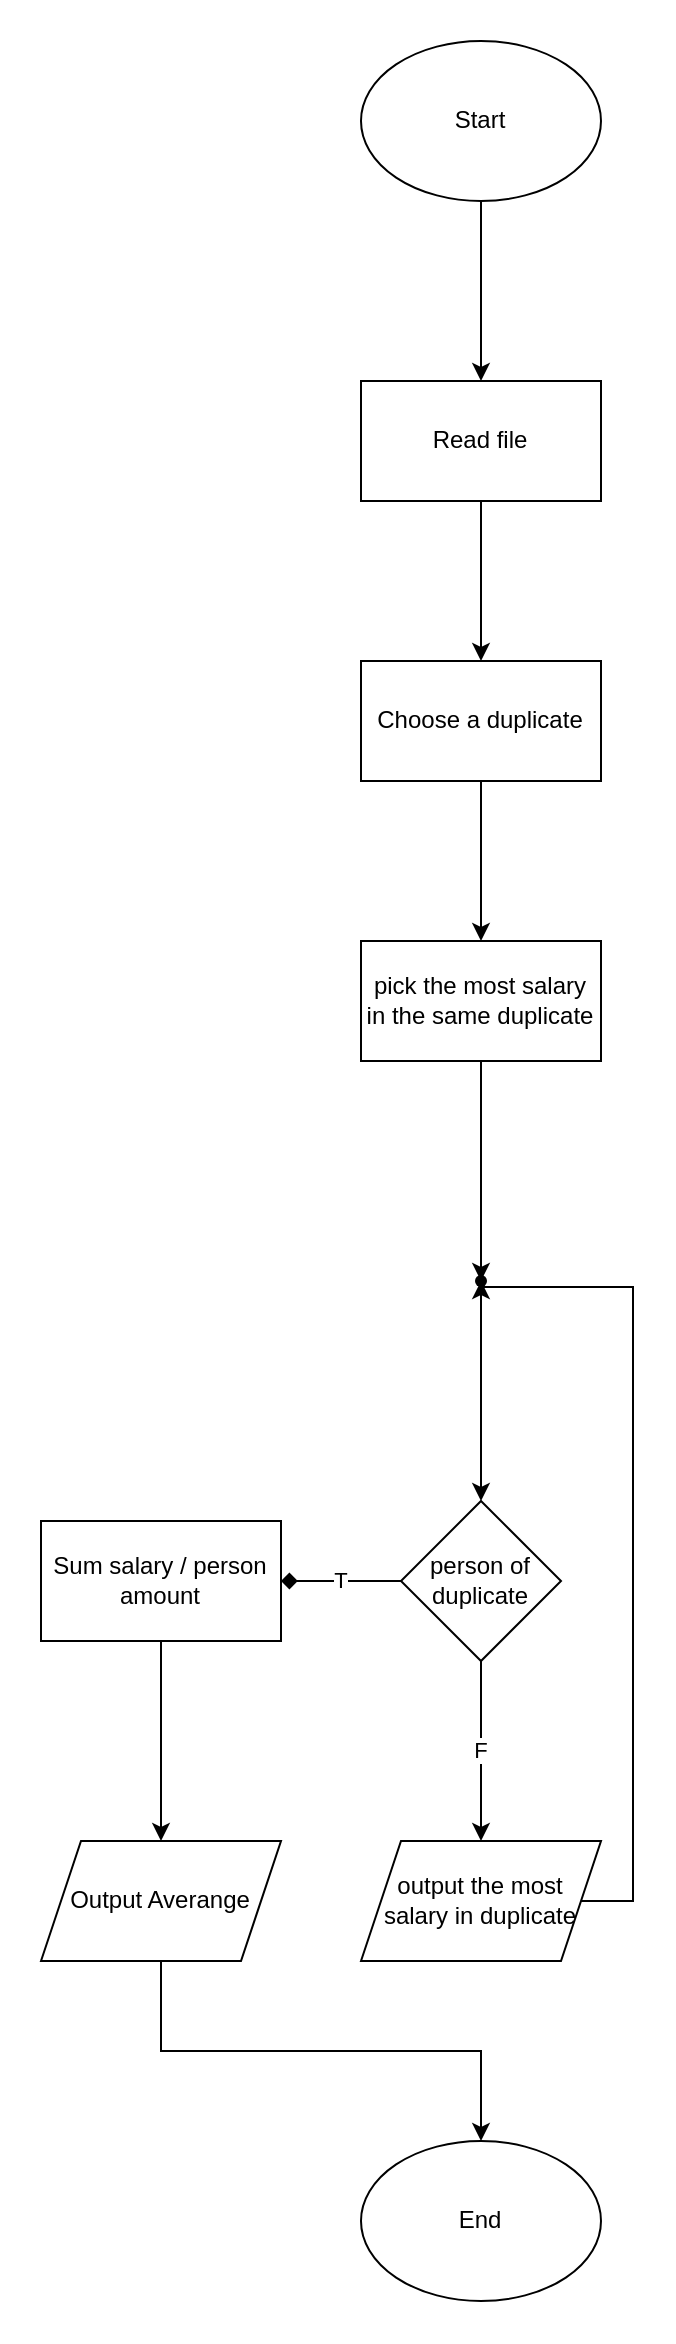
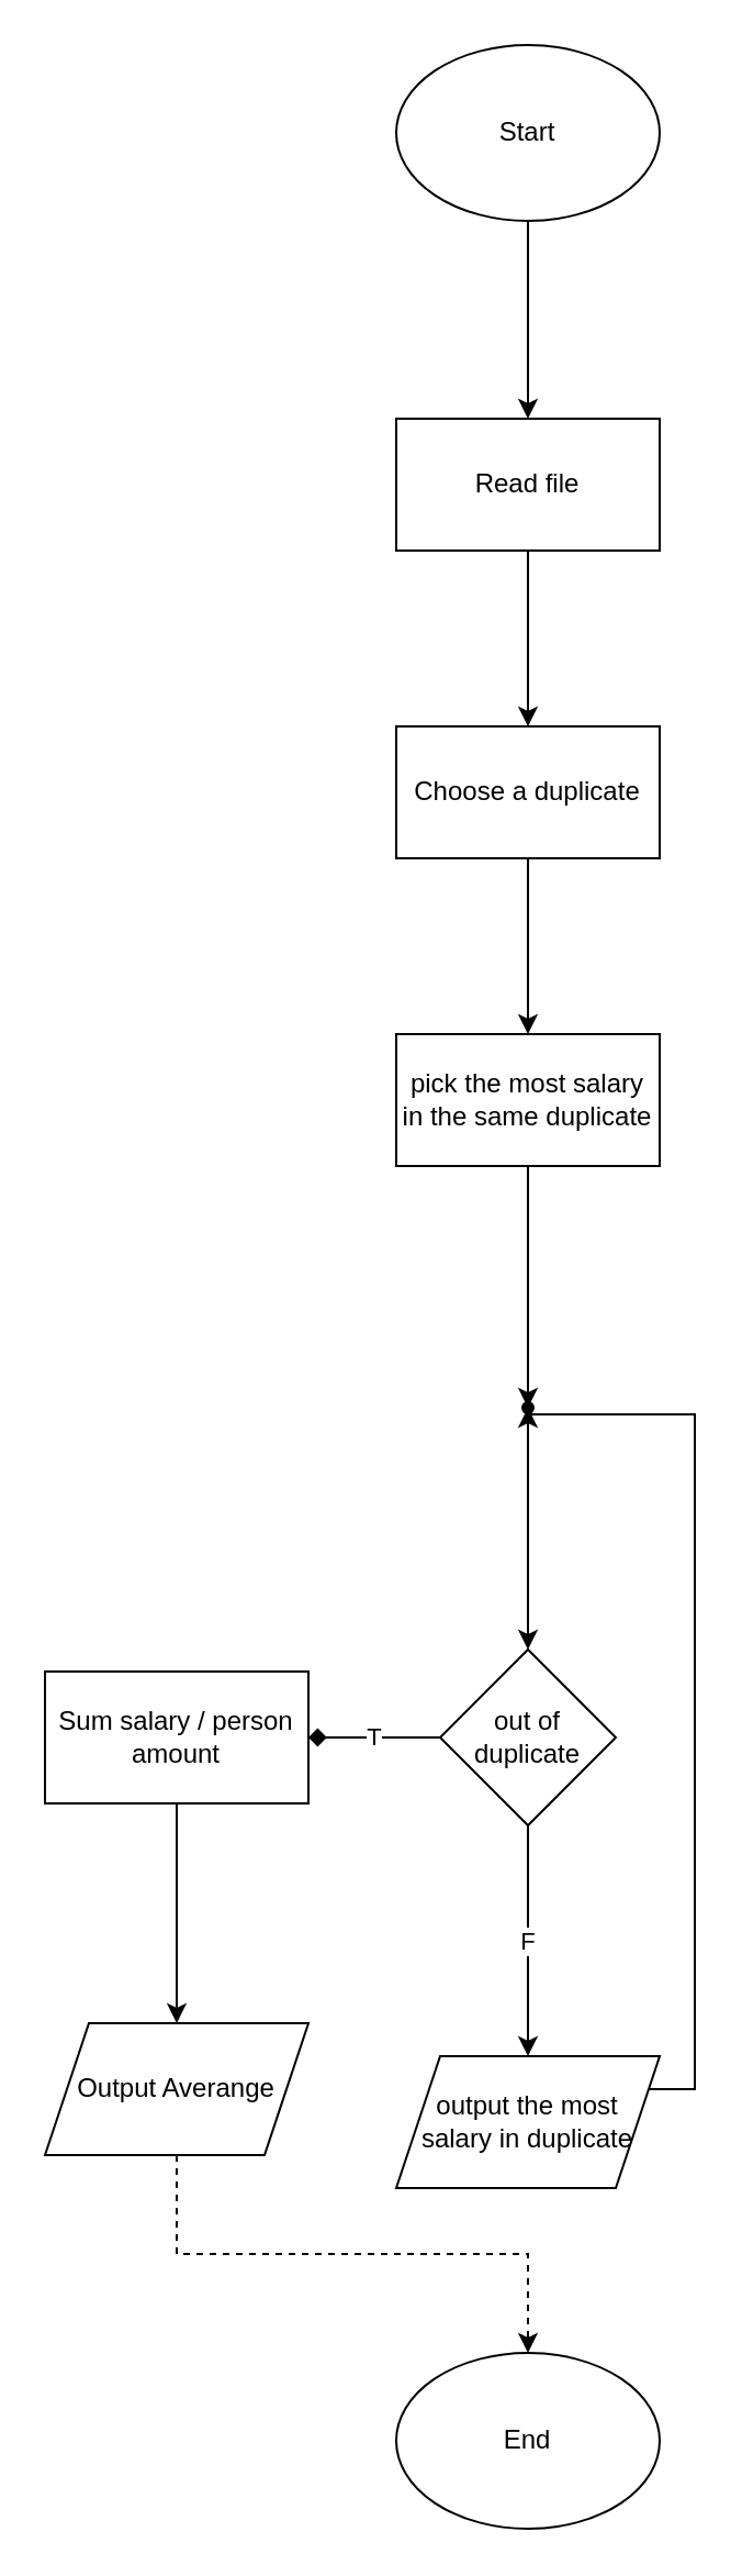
  <mxCell id="0" />
  <mxCell id="1" parent="0" />
  <mxCell id="2" value="" style="edgeStyle=orthogonalEdgeStyle;rounded=0;orthogonalLoop=1;jettySize=auto;html=1;" edge="1" parent="1" source="3" target="5"><mxGeometry relative="1" as="geometry" /></mxCell>
  <mxCell id="3" value="Start" style="ellipse;whiteSpace=wrap;html=1;" vertex="1" parent="1"><mxGeometry x="180" y="20" width="120" height="80" as="geometry" /></mxCell>
  <mxCell id="4" value="" style="edgeStyle=orthogonalEdgeStyle;rounded=0;orthogonalLoop=1;jettySize=auto;html=1;" edge="1" parent="1" source="5" target="7"><mxGeometry relative="1" as="geometry" /></mxCell>
  <mxCell id="5" value="Read file" style="whiteSpace=wrap;html=1;" vertex="1" parent="1"><mxGeometry x="180" y="190" width="120" height="60" as="geometry" /></mxCell>
  <mxCell id="6" value="" style="edgeStyle=orthogonalEdgeStyle;rounded=0;orthogonalLoop=1;jettySize=auto;html=1;" edge="1" parent="1" source="7" target="9"><mxGeometry relative="1" as="geometry" /></mxCell>
  <mxCell id="7" value="&lt;div style=&quot;text-align: left;&quot;&gt;&lt;span style=&quot;background-color: initial;&quot;&gt;Choose a duplicate&lt;/span&gt;&lt;/div&gt;" style="whiteSpace=wrap;html=1;" vertex="1" parent="1"><mxGeometry x="180" y="330" width="120" height="60" as="geometry" /></mxCell>
  <mxCell id="8" value="" style="edgeStyle=orthogonalEdgeStyle;rounded=0;orthogonalLoop=1;jettySize=auto;html=1;" edge="1" parent="1" source="9" target="15"><mxGeometry relative="1" as="geometry" /></mxCell>
  <mxCell id="9" value="pick the most salary in the same duplicate" style="whiteSpace=wrap;html=1;" vertex="1" parent="1"><mxGeometry x="180" y="470" width="120" height="60" as="geometry" /></mxCell>
  <mxCell id="10" value="F" style="edgeStyle=orthogonalEdgeStyle;rounded=0;orthogonalLoop=1;jettySize=auto;html=1;" edge="1" parent="1" source="12" target="13"><mxGeometry relative="1" as="geometry" /></mxCell>
  <mxCell id="11" value="T" style="edgeStyle=orthogonalEdgeStyle;rounded=0;orthogonalLoop=1;jettySize=auto;html=1;endArrow=diamond;" edge="1" parent="1" source="12" target="18"><mxGeometry relative="1" as="geometry" /></mxCell>
- <mxCell id="12" value="person of duplicate" style="rhombus;whiteSpace=wrap;html=1;" vertex="1" parent="1"><mxGeometry x="200" y="750" width="80" height="80" as="geometry" /></mxCell>
- <mxCell id="13" value="output the most salary in duplicate" style="shape=parallelogram;perimeter=parallelogramPerimeter;whiteSpace=wrap;html=1;fixedSize=1;" vertex="1" parent="1"><mxGeometry x="180" y="920" width="120" height="60" as="geometry" /></mxCell>
+ <mxCell id="12" value="out of duplicate" style="rhombus;whiteSpace=wrap;html=1;" vertex="1" parent="1"><mxGeometry x="200" y="750" width="80" height="80" as="geometry" /></mxCell>
+ <mxCell id="13" value="output the most salary in duplicate" style="shape=parallelogram;perimeter=parallelogramPerimeter;whiteSpace=wrap;html=1;fixedSize=1;" vertex="1" parent="1"><mxGeometry x="180" y="935" width="120" height="60" as="geometry" /></mxCell>
  <mxCell id="14" value="" style="edgeStyle=orthogonalEdgeStyle;rounded=0;orthogonalLoop=1;jettySize=auto;html=1;" edge="1" parent="1" source="15" target="12"><mxGeometry relative="1" as="geometry" /></mxCell>
  <mxCell id="15" value="" style="shape=waypoint;sketch=0;size=6;pointerEvents=1;points=[];fillColor=default;resizable=0;rotatable=0;perimeter=centerPerimeter;snapToPoint=1;" vertex="1" parent="1"><mxGeometry x="230" y="630" width="20" height="20" as="geometry" /></mxCell>
  <mxCell id="16" style="edgeStyle=orthogonalEdgeStyle;rounded=0;orthogonalLoop=1;jettySize=auto;html=1;entryX=0.86;entryY=0.66;entryDx=0;entryDy=0;entryPerimeter=0;" edge="1" parent="1" source="13" target="15"><mxGeometry relative="1" as="geometry"><Array as="points"><mxPoint x="316" y="950" /><mxPoint x="316" y="643" /></Array></mxGeometry></mxCell>
  <mxCell id="17" value="" style="edgeStyle=orthogonalEdgeStyle;rounded=0;orthogonalLoop=1;jettySize=auto;html=1;" edge="1" parent="1" source="18" target="20"><mxGeometry relative="1" as="geometry" /></mxCell>
  <mxCell id="18" value="Sum salary / person amount" style="whiteSpace=wrap;html=1;" vertex="1" parent="1"><mxGeometry x="20" y="760" width="120" height="60" as="geometry" /></mxCell>
- <mxCell id="19" style="edgeStyle=orthogonalEdgeStyle;rounded=0;orthogonalLoop=1;jettySize=auto;html=1;exitX=0.5;exitY=1;exitDx=0;exitDy=0;entryX=0.5;entryY=0;entryDx=0;entryDy=0;" edge="1" parent="1" source="20" target="21"><mxGeometry relative="1" as="geometry" /></mxCell>
+ <mxCell id="19" style="edgeStyle=orthogonalEdgeStyle;rounded=0;orthogonalLoop=1;jettySize=auto;html=1;exitX=0.5;exitY=1;exitDx=0;exitDy=0;entryX=0.5;entryY=0;entryDx=0;entryDy=0;dashed=1;" edge="1" parent="1" source="20" target="21"><mxGeometry relative="1" as="geometry" /></mxCell>
  <mxCell id="20" value="Output Averange" style="shape=parallelogram;perimeter=parallelogramPerimeter;whiteSpace=wrap;html=1;fixedSize=1;" vertex="1" parent="1"><mxGeometry x="20" y="920" width="120" height="60" as="geometry" /></mxCell>
  <mxCell id="21" value="End" style="ellipse;whiteSpace=wrap;html=1;" vertex="1" parent="1"><mxGeometry x="180" y="1070" width="120" height="80" as="geometry" /></mxCell>
